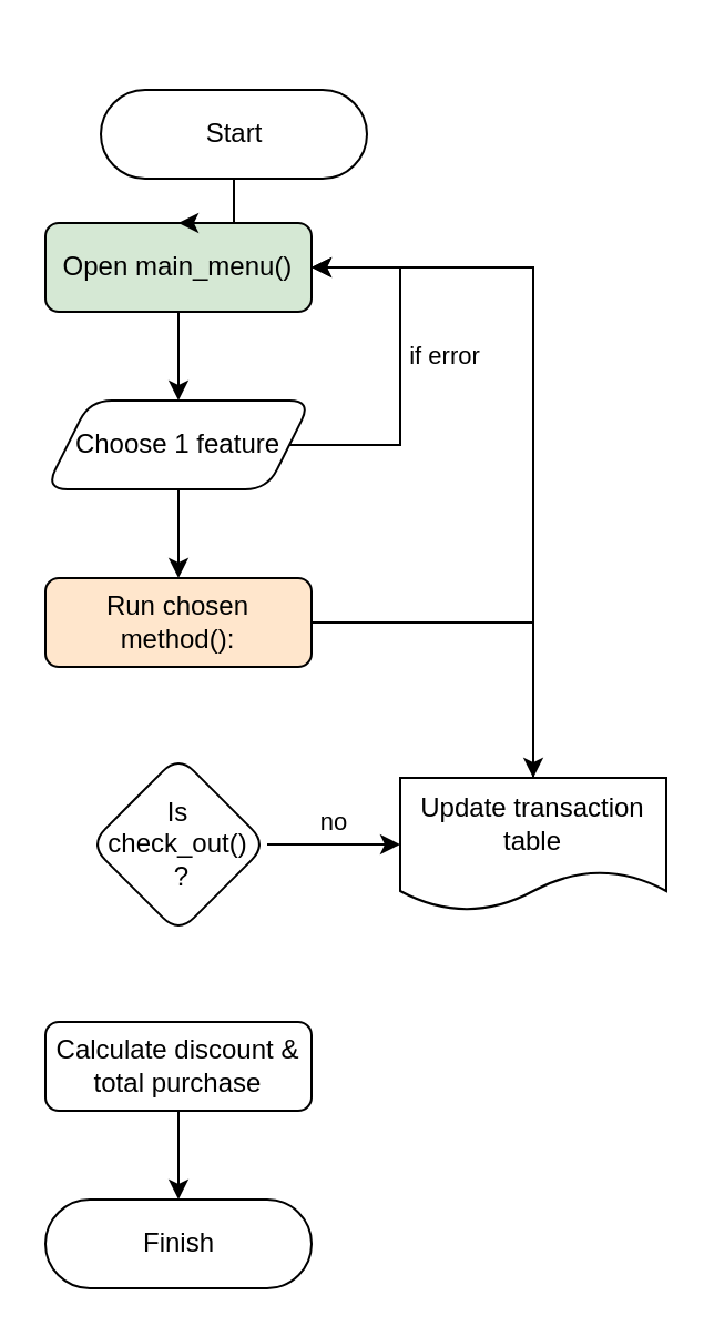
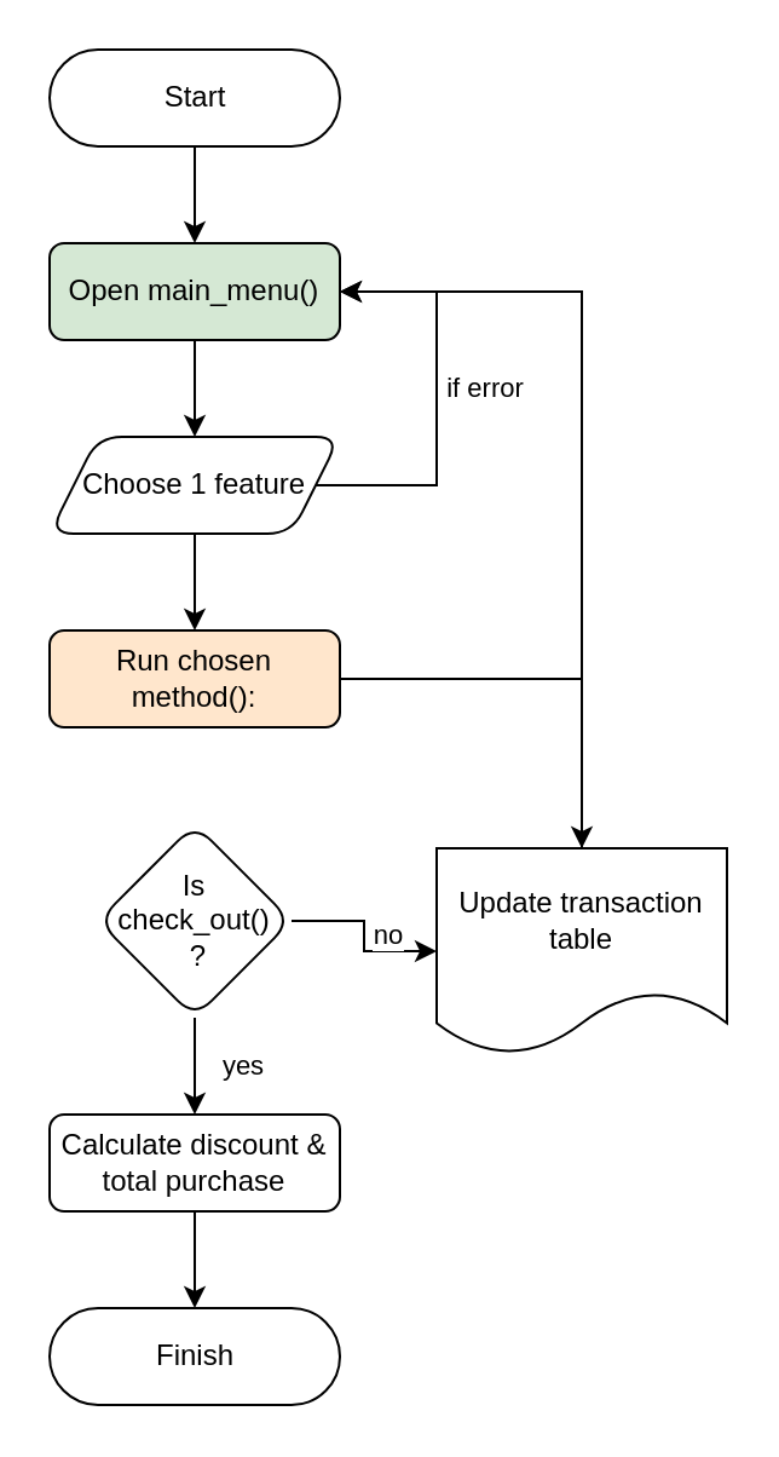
  <mxCell id="0" />
  <mxCell id="1" parent="0" />
  <mxCell id="2" value="" style="edgeStyle=orthogonalEdgeStyle;rounded=0;orthogonalLoop=1;jettySize=auto;html=1;" edge="1" parent="1" source="3" target="8"><mxGeometry relative="1" as="geometry" /></mxCell>
  <mxCell id="3" value="Open main_menu()" style="rounded=1;whiteSpace=wrap;html=1;fontSize=12;glass=0;strokeWidth=1;shadow=0;fillColor=#d5e8d4;" parent="1" vertex="1"><mxGeometry x="20" y="100" width="120" height="40" as="geometry" /></mxCell>
  <mxCell id="4" value="" style="edgeStyle=orthogonalEdgeStyle;rounded=0;orthogonalLoop=1;jettySize=auto;html=1;" edge="1" parent="1" source="5" target="3"><mxGeometry relative="1" as="geometry" /></mxCell>
- <mxCell id="5" value="Start" style="html=1;dashed=0;whitespace=wrap;shape=mxgraph.dfd.start" vertex="1" parent="1"><mxGeometry x="45" y="40" width="120" height="40" as="geometry" /></mxCell>
+ <mxCell id="5" value="Start" style="html=1;dashed=0;whitespace=wrap;shape=mxgraph.dfd.start" vertex="1" parent="1"><mxGeometry x="20" width="120" height="40" as="geometry" y="20" /></mxCell>
  <mxCell id="6" value="if error" style="edgeStyle=orthogonalEdgeStyle;rounded=0;orthogonalLoop=1;jettySize=auto;html=1;entryX=1;entryY=0.5;entryDx=0;entryDy=0;exitX=1;exitY=0.5;exitDx=0;exitDy=0;" edge="1" parent="1" source="8" target="3"><mxGeometry x="0.059" y="-20" relative="1" as="geometry"><mxPoint x="220" y="240" as="targetPoint" /><Array as="points"><mxPoint x="180" y="200" /><mxPoint x="180" y="120" /></Array><mxPoint as="offset" /></mxGeometry></mxCell>
  <mxCell id="7" value="" style="edgeStyle=orthogonalEdgeStyle;rounded=0;orthogonalLoop=1;jettySize=auto;html=1;" edge="1" parent="1" source="8" target="10"><mxGeometry relative="1" as="geometry" /></mxCell>
  <mxCell id="8" value="Choose 1 feature" style="shape=parallelogram;perimeter=parallelogramPerimeter;whiteSpace=wrap;html=1;fixedSize=1;rounded=1;glass=0;strokeWidth=1;shadow=0;" vertex="1" parent="1"><mxGeometry x="20" y="180" width="120" height="40" as="geometry" /></mxCell>
  <mxCell id="9" value="" style="edgeStyle=orthogonalEdgeStyle;rounded=0;orthogonalLoop=1;jettySize=auto;html=1;" edge="1" parent="1" source="10" target="15"><mxGeometry relative="1" as="geometry" /></mxCell>
  <mxCell id="10" value="Run chosen method():" style="whiteSpace=wrap;html=1;rounded=1;glass=0;strokeWidth=1;shadow=0;fillColor=#ffe6cc;" vertex="1" parent="1"><mxGeometry x="20" y="260" width="120" height="40" as="geometry" /></mxCell>
  <mxCell id="11" value="no" style="edgeStyle=orthogonalEdgeStyle;rounded=0;orthogonalLoop=1;jettySize=auto;html=1;" edge="1" parent="1" source="13" target="15"><mxGeometry y="10" relative="1" as="geometry"><mxPoint as="offset" /></mxGeometry></mxCell>
+ <mxCell id="12" value="yes" style="edgeStyle=orthogonalEdgeStyle;rounded=0;orthogonalLoop=1;jettySize=auto;html=1;" edge="1" parent="1" source="13" target="17"><mxGeometry y="20" relative="1" as="geometry"><mxPoint as="offset" /></mxGeometry></mxCell>
  <mxCell id="13" value="Is &lt;br&gt;check_out()&lt;br&gt;&amp;nbsp;?" style="rhombus;whiteSpace=wrap;html=1;rounded=1;glass=0;strokeWidth=1;shadow=0;" vertex="1" parent="1"><mxGeometry x="40" y="340" width="80" height="80" as="geometry" /></mxCell>
  <mxCell id="14" value="" style="edgeStyle=orthogonalEdgeStyle;rounded=0;orthogonalLoop=1;jettySize=auto;html=1;entryX=1;entryY=0.5;entryDx=0;entryDy=0;" edge="1" parent="1" source="15" target="3"><mxGeometry relative="1" as="geometry"><mxPoint x="240" y="270" as="targetPoint" /><Array as="points"><mxPoint x="240" y="120" /></Array></mxGeometry></mxCell>
- <mxCell id="15" value="Update transaction table" style="shape=document;whiteSpace=wrap;html=1;boundedLbl=1;rounded=1;glass=0;strokeWidth=1;shadow=0;" vertex="1" parent="1"><mxGeometry x="180" y="350" width="120" height="60" as="geometry" /></mxCell>
+ <mxCell id="15" value="Update transaction table" style="shape=document;whiteSpace=wrap;html=1;boundedLbl=1;rounded=1;glass=0;strokeWidth=1;shadow=0;" vertex="1" parent="1"><mxGeometry x="180" y="350" width="120" height="85" as="geometry" /></mxCell>
  <mxCell id="16" value="" style="edgeStyle=orthogonalEdgeStyle;rounded=0;orthogonalLoop=1;jettySize=auto;html=1;" edge="1" parent="1" source="17" target="18"><mxGeometry relative="1" as="geometry" /></mxCell>
  <mxCell id="17" value="Calculate discount &amp;amp; total purchase" style="whiteSpace=wrap;html=1;rounded=1;glass=0;strokeWidth=1;shadow=0;" vertex="1" parent="1"><mxGeometry x="20" y="460" width="120" height="40" as="geometry" /></mxCell>
  <mxCell id="18" value="Finish" style="html=1;dashed=0;whitespace=wrap;shape=mxgraph.dfd.start" vertex="1" parent="1"><mxGeometry x="20" y="540" width="120" height="40" as="geometry" /></mxCell>
